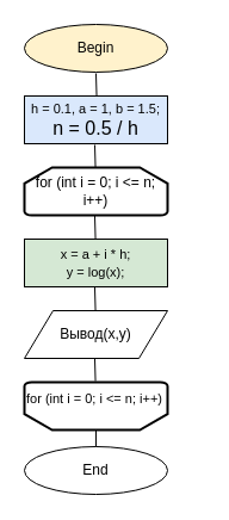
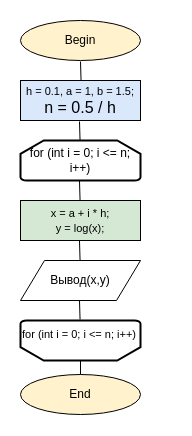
  <mxCell id="0" />
  <mxCell id="1" parent="0" />
  <mxCell id="2" value="Begin" style="ellipse;whiteSpace=wrap;html=1;fillColor=#fff2cc;" vertex="1" parent="1"><mxGeometry x="20" y="20" width="120" height="40" as="geometry" /></mxCell>
  <mxCell id="3" value="&lt;div&gt;&lt;font style=&quot;font-size: 11px&quot;&gt;h = 0.1, a = 1, b = 1.5;&lt;/font&gt;&lt;/div&gt;&lt;div&gt;&lt;font size=&quot;3&quot;&gt;n = 0.5 / h&lt;/font&gt;&lt;/div&gt;" style="rounded=0;whiteSpace=wrap;html=1;fillColor=#dae8fc;" vertex="1" parent="1"><mxGeometry x="20" y="80" width="120" height="40" as="geometry" /></mxCell>
  <mxCell id="4" value="for (int i = 0; i &amp;lt;= n; i++)" style="strokeWidth=2;html=1;shape=mxgraph.flowchart.loop_limit;whiteSpace=wrap;" vertex="1" parent="1"><mxGeometry x="20" y="140" width="120" height="40" as="geometry" /></mxCell>
  <mxCell id="5" value="" style="strokeWidth=2;html=1;shape=mxgraph.flowchart.loop_limit;whiteSpace=wrap;rotation=-180;" vertex="1" parent="1"><mxGeometry x="20" y="320" width="120" height="40" as="geometry" /></mxCell>
  <mxCell id="6" value="&lt;div&gt;&lt;span style=&quot;font-size: 11px&quot;&gt;x = a + i * h;&lt;/span&gt;&lt;/div&gt;&lt;div&gt;&lt;span style=&quot;font-size: 11px&quot;&gt;y = log(x);&lt;/span&gt;&lt;/div&gt;" style="rounded=0;whiteSpace=wrap;html=1;fillColor=#d5e8d4;" vertex="1" parent="1"><mxGeometry x="20" y="200" width="120" height="40" as="geometry" /></mxCell>
  <mxCell id="7" value="&lt;span style=&quot;white-space: normal&quot;&gt;Вывод(x,y)&lt;/span&gt;" style="shape=parallelogram;perimeter=parallelogramPerimeter;whiteSpace=wrap;html=1;" vertex="1" parent="1"><mxGeometry x="20" y="260" width="120" height="40" as="geometry" /></mxCell>
  <mxCell id="8" value="&lt;font style=&quot;font-size: 11px&quot;&gt;for (int i = 0; i &amp;lt;= n; i++)&lt;/font&gt;" style="text;html=1;" vertex="1" parent="1"><mxGeometry x="20" y="320" width="150" height="30" as="geometry" /></mxCell>
- <mxCell id="9" value="End" style="ellipse;whiteSpace=wrap;html=1;" vertex="1" parent="1"><mxGeometry x="20" y="374" width="120" height="40" as="geometry" /></mxCell>
+ <mxCell id="9" value="End" style="ellipse;whiteSpace=wrap;html=1;fillColor=#fff2cc;" vertex="1" parent="1"><mxGeometry x="20" y="374" width="120" height="40" as="geometry" /></mxCell>
  <mxCell id="10" value="" style="endArrow=none;html=1;exitX=0.5;exitY=0;exitDx=0;exitDy=0;exitPerimeter=0;" edge="1" parent="1" source="5"><mxGeometry width="50" height="50" relative="1" as="geometry"><mxPoint x="30" y="424" as="sourcePoint" /><mxPoint x="80" y="374" as="targetPoint" /></mxGeometry></mxCell>
  <mxCell id="11" value="" style="endArrow=none;html=1;entryX=0.397;entryY=-0.033;entryDx=0;entryDy=0;entryPerimeter=0;" edge="1" parent="1" target="8"><mxGeometry width="50" height="50" relative="1" as="geometry"><mxPoint x="79" y="300" as="sourcePoint" /><mxPoint x="79" y="314" as="targetPoint" /></mxGeometry></mxCell>
  <mxCell id="12" value="" style="endArrow=none;html=1;entryX=0.397;entryY=-0.033;entryDx=0;entryDy=0;entryPerimeter=0;" edge="1" parent="1"><mxGeometry width="50" height="50" relative="1" as="geometry"><mxPoint x="79" y="240.5" as="sourcePoint" /><mxPoint x="79.55" y="259.51" as="targetPoint" /></mxGeometry></mxCell>
  <mxCell id="13" value="" style="endArrow=none;html=1;entryX=0.397;entryY=-0.033;entryDx=0;entryDy=0;entryPerimeter=0;" edge="1" parent="1"><mxGeometry width="50" height="50" relative="1" as="geometry"><mxPoint x="79" y="180.5" as="sourcePoint" /><mxPoint x="79.55" y="199.51" as="targetPoint" /></mxGeometry></mxCell>
  <mxCell id="14" value="" style="endArrow=none;html=1;entryX=0.397;entryY=-0.033;entryDx=0;entryDy=0;entryPerimeter=0;" edge="1" parent="1"><mxGeometry width="50" height="50" relative="1" as="geometry"><mxPoint x="79" y="121" as="sourcePoint" /><mxPoint x="79.55" y="140.01" as="targetPoint" /></mxGeometry></mxCell>
  <mxCell id="15" value="" style="endArrow=none;html=1;entryX=0.397;entryY=-0.033;entryDx=0;entryDy=0;entryPerimeter=0;" edge="1" parent="1"><mxGeometry width="50" height="50" relative="1" as="geometry"><mxPoint x="80" y="61" as="sourcePoint" /><mxPoint x="80.55" y="80.01" as="targetPoint" /></mxGeometry></mxCell>
